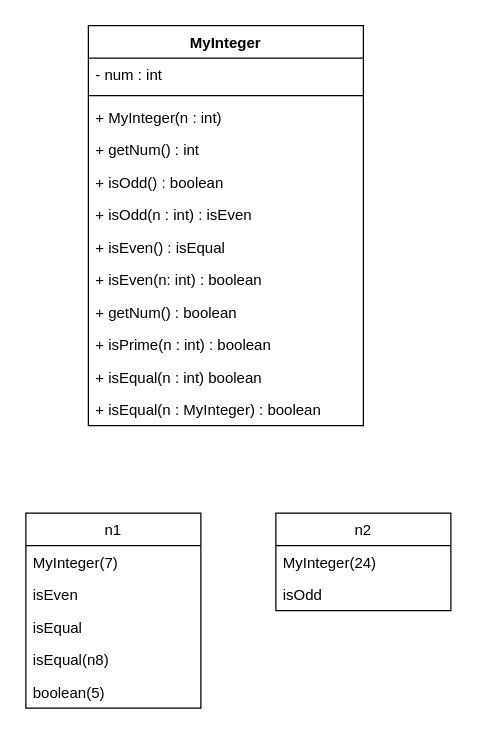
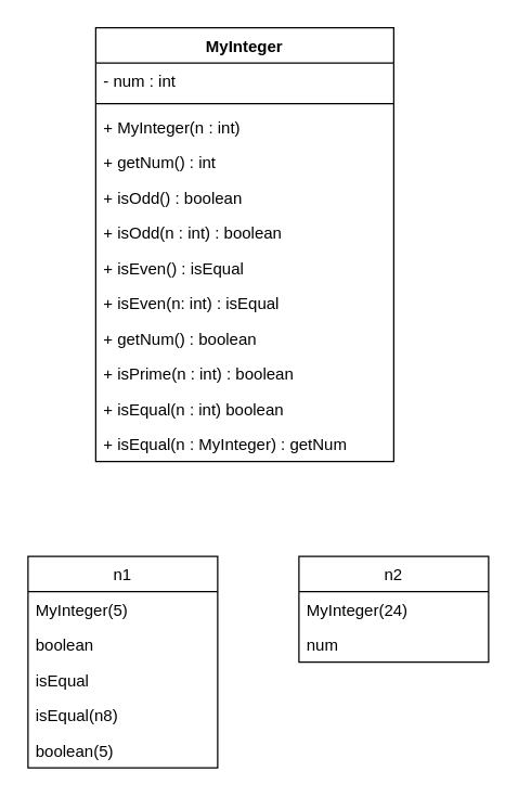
  <mxCell id="0" />
  <mxCell id="1" parent="0" />
  <mxCell id="2" value="MyInteger" style="swimlane;fontStyle=1;align=center;verticalAlign=top;childLayout=stackLayout;horizontal=1;startSize=26;horizontalStack=0;resizeParent=1;resizeParentMax=0;resizeLast=0;collapsible=1;marginBottom=0;" vertex="1" parent="1"><mxGeometry x="70" y="20" width="220" height="320" as="geometry" /></mxCell>
  <mxCell id="3" value="- num : int" style="text;strokeColor=none;fillColor=none;align=left;verticalAlign=top;spacingLeft=4;spacingRight=4;overflow=hidden;rotatable=0;points=[[0,0.5],[1,0.5]];portConstraint=eastwest;" vertex="1" parent="2"><mxGeometry y="26" width="220" height="26" as="geometry" /></mxCell>
  <mxCell id="4" value="" style="line;strokeWidth=1;fillColor=none;align=left;verticalAlign=middle;spacingTop=-1;spacingLeft=3;spacingRight=3;rotatable=0;labelPosition=right;points=[];portConstraint=eastwest;" vertex="1" parent="2"><mxGeometry y="52" width="220" height="8" as="geometry" /></mxCell>
  <mxCell id="5" value="+ MyInteger(n : int)&#10;" style="text;strokeColor=none;fillColor=none;align=left;verticalAlign=top;spacingLeft=4;spacingRight=4;overflow=hidden;rotatable=0;points=[[0,0.5],[1,0.5]];portConstraint=eastwest;" vertex="1" parent="2"><mxGeometry y="60" width="220" height="26" as="geometry" /></mxCell>
  <mxCell id="6" value="+ getNum() : int" style="text;strokeColor=none;fillColor=none;align=left;verticalAlign=top;spacingLeft=4;spacingRight=4;overflow=hidden;rotatable=0;points=[[0,0.5],[1,0.5]];portConstraint=eastwest;" vertex="1" parent="2"><mxGeometry y="86" width="220" height="26" as="geometry" /></mxCell>
  <mxCell id="7" value="+ isOdd() : boolean" style="text;strokeColor=none;fillColor=none;align=left;verticalAlign=top;spacingLeft=4;spacingRight=4;overflow=hidden;rotatable=0;points=[[0,0.5],[1,0.5]];portConstraint=eastwest;" vertex="1" parent="2"><mxGeometry y="112" width="220" height="26" as="geometry" /></mxCell>
- <mxCell id="8" value="+ isOdd(n : int) : isEven" style="text;strokeColor=none;fillColor=none;align=left;verticalAlign=top;spacingLeft=4;spacingRight=4;overflow=hidden;rotatable=0;points=[[0,0.5],[1,0.5]];portConstraint=eastwest;" vertex="1" parent="2"><mxGeometry y="138" width="220" height="26" as="geometry" /></mxCell>
+ <mxCell id="8" value="+ isOdd(n : int) : boolean" style="text;strokeColor=none;fillColor=none;align=left;verticalAlign=top;spacingLeft=4;spacingRight=4;overflow=hidden;rotatable=0;points=[[0,0.5],[1,0.5]];portConstraint=eastwest;" vertex="1" parent="2"><mxGeometry y="138" width="220" height="26" as="geometry" /></mxCell>
  <mxCell id="9" value="+ isEven() : isEqual" style="text;strokeColor=none;fillColor=none;align=left;verticalAlign=top;spacingLeft=4;spacingRight=4;overflow=hidden;rotatable=0;points=[[0,0.5],[1,0.5]];portConstraint=eastwest;" vertex="1" parent="2"><mxGeometry y="164" width="220" height="26" as="geometry" /></mxCell>
- <mxCell id="10" value="+ isEven(n: int) : boolean" style="text;strokeColor=none;fillColor=none;align=left;verticalAlign=top;spacingLeft=4;spacingRight=4;overflow=hidden;rotatable=0;points=[[0,0.5],[1,0.5]];portConstraint=eastwest;" vertex="1" parent="2"><mxGeometry y="190" width="220" height="26" as="geometry" /></mxCell>
+ <mxCell id="10" value="+ isEven(n: int) : isEqual" style="text;strokeColor=none;fillColor=none;align=left;verticalAlign=top;spacingLeft=4;spacingRight=4;overflow=hidden;rotatable=0;points=[[0,0.5],[1,0.5]];portConstraint=eastwest;" vertex="1" parent="2"><mxGeometry y="190" width="220" height="26" as="geometry" /></mxCell>
  <mxCell id="11" value="+ getNum() : boolean" style="text;strokeColor=none;fillColor=none;align=left;verticalAlign=top;spacingLeft=4;spacingRight=4;overflow=hidden;rotatable=0;points=[[0,0.5],[1,0.5]];portConstraint=eastwest;" vertex="1" parent="2"><mxGeometry y="216" width="220" height="26" as="geometry" /></mxCell>
  <mxCell id="12" value="+ isPrime(n : int) : boolean" style="text;strokeColor=none;fillColor=none;align=left;verticalAlign=top;spacingLeft=4;spacingRight=4;overflow=hidden;rotatable=0;points=[[0,0.5],[1,0.5]];portConstraint=eastwest;" vertex="1" parent="2"><mxGeometry y="242" width="220" height="26" as="geometry" /></mxCell>
  <mxCell id="13" value="+ isEqual(n : int) boolean" style="text;strokeColor=none;fillColor=none;align=left;verticalAlign=top;spacingLeft=4;spacingRight=4;overflow=hidden;rotatable=0;points=[[0,0.5],[1,0.5]];portConstraint=eastwest;" vertex="1" parent="2"><mxGeometry y="268" width="220" height="26" as="geometry" /></mxCell>
- <mxCell id="14" value="+ isEqual(n : MyInteger) : boolean" style="text;strokeColor=none;fillColor=none;align=left;verticalAlign=top;spacingLeft=4;spacingRight=4;overflow=hidden;rotatable=0;points=[[0,0.5],[1,0.5]];portConstraint=eastwest;" vertex="1" parent="2"><mxGeometry y="294" width="220" height="26" as="geometry" /></mxCell>
+ <mxCell id="14" value="+ isEqual(n : MyInteger) : getNum" style="text;strokeColor=none;fillColor=none;align=left;verticalAlign=top;spacingLeft=4;spacingRight=4;overflow=hidden;rotatable=0;points=[[0,0.5],[1,0.5]];portConstraint=eastwest;" vertex="1" parent="2"><mxGeometry y="294" width="220" height="26" as="geometry" /></mxCell>
  <mxCell id="15" value="n1" style="swimlane;fontStyle=0;childLayout=stackLayout;horizontal=1;startSize=26;fillColor=none;horizontalStack=0;resizeParent=1;resizeParentMax=0;resizeLast=0;collapsible=1;marginBottom=0;" vertex="1" parent="1"><mxGeometry x="20" y="410" width="140" height="156" as="geometry" /></mxCell>
- <mxCell id="16" value="MyInteger(7)" style="text;strokeColor=none;fillColor=none;align=left;verticalAlign=top;spacingLeft=4;spacingRight=4;overflow=hidden;rotatable=0;points=[[0,0.5],[1,0.5]];portConstraint=eastwest;" vertex="1" parent="15"><mxGeometry y="26" width="140" height="26" as="geometry" /></mxCell>
- <mxCell id="17" value="isEven" style="text;strokeColor=none;fillColor=none;align=left;verticalAlign=top;spacingLeft=4;spacingRight=4;overflow=hidden;rotatable=0;points=[[0,0.5],[1,0.5]];portConstraint=eastwest;" vertex="1" parent="15"><mxGeometry y="52" width="140" height="26" as="geometry" /></mxCell>
+ <mxCell id="16" value="MyInteger(5)" style="text;strokeColor=none;fillColor=none;align=left;verticalAlign=top;spacingLeft=4;spacingRight=4;overflow=hidden;rotatable=0;points=[[0,0.5],[1,0.5]];portConstraint=eastwest;" vertex="1" parent="15"><mxGeometry y="26" width="140" height="26" as="geometry" /></mxCell>
+ <mxCell id="17" value="boolean" style="text;strokeColor=none;fillColor=none;align=left;verticalAlign=top;spacingLeft=4;spacingRight=4;overflow=hidden;rotatable=0;points=[[0,0.5],[1,0.5]];portConstraint=eastwest;" vertex="1" parent="15"><mxGeometry y="52" width="140" height="26" as="geometry" /></mxCell>
  <mxCell id="18" value="isEqual" style="text;strokeColor=none;fillColor=none;align=left;verticalAlign=top;spacingLeft=4;spacingRight=4;overflow=hidden;rotatable=0;points=[[0,0.5],[1,0.5]];portConstraint=eastwest;" vertex="1" parent="15"><mxGeometry y="78" width="140" height="26" as="geometry" /></mxCell>
  <mxCell id="19" value="isEqual(n8)" style="text;strokeColor=none;fillColor=none;align=left;verticalAlign=top;spacingLeft=4;spacingRight=4;overflow=hidden;rotatable=0;points=[[0,0.5],[1,0.5]];portConstraint=eastwest;" vertex="1" parent="15"><mxGeometry y="104" width="140" height="26" as="geometry" /></mxCell>
  <mxCell id="20" value="boolean(5)" style="text;strokeColor=none;fillColor=none;align=left;verticalAlign=top;spacingLeft=4;spacingRight=4;overflow=hidden;rotatable=0;points=[[0,0.5],[1,0.5]];portConstraint=eastwest;" vertex="1" parent="15"><mxGeometry y="130" width="140" height="26" as="geometry" /></mxCell>
  <mxCell id="21" value="n2" style="swimlane;fontStyle=0;childLayout=stackLayout;horizontal=1;startSize=26;fillColor=none;horizontalStack=0;resizeParent=1;resizeParentMax=0;resizeLast=0;collapsible=1;marginBottom=0;" vertex="1" parent="1"><mxGeometry x="220" y="410" width="140" height="78" as="geometry" /></mxCell>
  <mxCell id="22" value="MyInteger(24)" style="text;strokeColor=none;fillColor=none;align=left;verticalAlign=top;spacingLeft=4;spacingRight=4;overflow=hidden;rotatable=0;points=[[0,0.5],[1,0.5]];portConstraint=eastwest;" vertex="1" parent="21"><mxGeometry y="26" width="140" height="26" as="geometry" /></mxCell>
- <mxCell id="23" value="isOdd" style="text;strokeColor=none;fillColor=none;align=left;verticalAlign=top;spacingLeft=4;spacingRight=4;overflow=hidden;rotatable=0;points=[[0,0.5],[1,0.5]];portConstraint=eastwest;" vertex="1" parent="21"><mxGeometry y="52" width="140" height="26" as="geometry" /></mxCell>
+ <mxCell id="23" value="num" style="text;strokeColor=none;fillColor=none;align=left;verticalAlign=top;spacingLeft=4;spacingRight=4;overflow=hidden;rotatable=0;points=[[0,0.5],[1,0.5]];portConstraint=eastwest;" vertex="1" parent="21"><mxGeometry y="52" width="140" height="26" as="geometry" /></mxCell>
